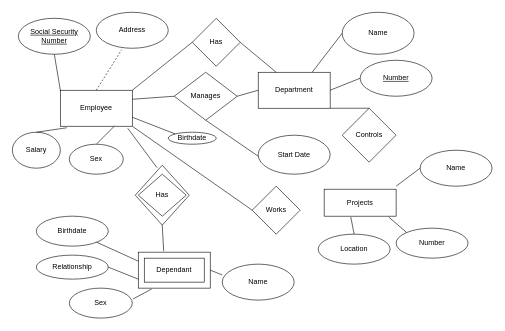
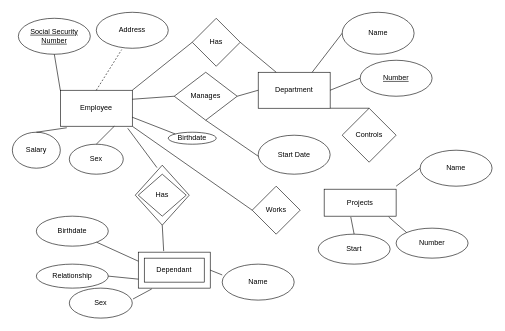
  <mxCell id="0" />
  <mxCell id="1" parent="0" />
  <mxCell id="2" value="Employee" style="rounded=0;whiteSpace=wrap;html=1;" vertex="1" parent="1"><mxGeometry x="100" y="150" width="120" height="60" as="geometry" /></mxCell>
  <mxCell id="3" value="Social Security Number" style="ellipse;whiteSpace=wrap;html=1;fontStyle=4" vertex="1" parent="1"><mxGeometry y="30" width="120" height="60" as="geometry" x="30" /></mxCell>
  <mxCell id="4" value="Salary" style="ellipse;whiteSpace=wrap;html=1;" vertex="1" parent="1"><mxGeometry x="20" y="220" width="80" height="60" as="geometry" /></mxCell>
  <mxCell id="5" value="Address" style="ellipse;whiteSpace=wrap;html=1;" vertex="1" parent="1"><mxGeometry x="160" y="20" width="120" height="60" as="geometry" /></mxCell>
  <mxCell id="6" value="" style="endArrow=none;html=1;rounded=0;entryX=0.5;entryY=1;entryDx=0;entryDy=0;" edge="1" parent="1" target="3"><mxGeometry width="50" height="50" relative="1" as="geometry"><mxPoint x="100" y="150" as="sourcePoint" /><mxPoint x="150" y="100" as="targetPoint" /></mxGeometry></mxCell>
  <mxCell id="7" value="" style="endArrow=none;html=1;rounded=0;entryX=0.353;entryY=1.037;entryDx=0;entryDy=0;entryPerimeter=0;exitX=0.5;exitY=0;exitDx=0;exitDy=0;dashed=1;" edge="1" parent="1" source="2" target="5"><mxGeometry width="50" height="50" relative="1" as="geometry"><mxPoint x="430" y="260" as="sourcePoint" /><mxPoint x="480" y="210" as="targetPoint" /></mxGeometry></mxCell>
  <mxCell id="8" value="Sex" style="ellipse;whiteSpace=wrap;html=1;" vertex="1" parent="1"><mxGeometry x="115" y="240" width="90" height="50" as="geometry" /></mxCell>
  <mxCell id="9" value="" style="endArrow=none;html=1;rounded=0;entryX=0.75;entryY=1;entryDx=0;entryDy=0;exitX=0.5;exitY=0;exitDx=0;exitDy=0;" edge="1" parent="1" source="8" target="2"><mxGeometry width="50" height="50" relative="1" as="geometry"><mxPoint x="190" y="240" as="sourcePoint" /><mxPoint x="480" y="210" as="targetPoint" /></mxGeometry></mxCell>
  <mxCell id="10" value="" style="rhombus;whiteSpace=wrap;html=1;" vertex="1" parent="1"><mxGeometry x="225" y="275" width="90" height="100" as="geometry" /></mxCell>
  <mxCell id="11" value="" style="endArrow=none;html=1;rounded=0;exitX=0.5;exitY=0;exitDx=0;exitDy=0;entryX=0.09;entryY=1.043;entryDx=0;entryDy=0;entryPerimeter=0;" edge="1" parent="1" source="4" target="2"><mxGeometry width="50" height="50" relative="1" as="geometry"><mxPoint x="430" y="260" as="sourcePoint" /><mxPoint x="480" y="210" as="targetPoint" /></mxGeometry></mxCell>
  <mxCell id="12" value="Has" style="rhombus;whiteSpace=wrap;html=1;" vertex="1" parent="1"><mxGeometry x="230" y="290" width="80" height="70" as="geometry" /></mxCell>
  <mxCell id="13" value="" style="endArrow=none;html=1;rounded=0;entryX=0.937;entryY=1.057;entryDx=0;entryDy=0;entryPerimeter=0;exitX=0.402;exitY=0.04;exitDx=0;exitDy=0;exitPerimeter=0;" edge="1" parent="1" source="10" target="2"><mxGeometry width="50" height="50" relative="1" as="geometry"><mxPoint x="270" y="290" as="sourcePoint" /><mxPoint x="480" y="210" as="targetPoint" /></mxGeometry></mxCell>
  <mxCell id="14" value="" style="rounded=0;whiteSpace=wrap;html=1;" vertex="1" parent="1"><mxGeometry x="230" y="420" width="120" height="60" as="geometry" /></mxCell>
  <mxCell id="15" value="Dependant" style="rounded=0;whiteSpace=wrap;html=1;" vertex="1" parent="1"><mxGeometry x="240" y="430" width="100" height="40" as="geometry" /></mxCell>
  <mxCell id="16" value="" style="endArrow=none;html=1;rounded=0;exitX=0.353;exitY=-0.03;exitDx=0;exitDy=0;exitPerimeter=0;entryX=0.5;entryY=1;entryDx=0;entryDy=0;" edge="1" parent="1" source="14" target="10"><mxGeometry width="50" height="50" relative="1" as="geometry"><mxPoint x="430" y="260" as="sourcePoint" /><mxPoint x="480" y="210" as="targetPoint" /></mxGeometry></mxCell>
- <mxCell id="17" value="Relationship" style="ellipse;whiteSpace=wrap;html=1;" vertex="1" parent="1"><mxGeometry x="60" y="425" width="120" height="40" as="geometry" /></mxCell>
+ <mxCell id="17" value="Relationship" style="ellipse;whiteSpace=wrap;html=1;" vertex="1" parent="1"><mxGeometry x="60" y="440" width="120" height="40" as="geometry" /></mxCell>
  <mxCell id="18" value="" style="endArrow=none;html=1;rounded=0;exitX=1;exitY=0.5;exitDx=0;exitDy=0;entryX=0;entryY=0.75;entryDx=0;entryDy=0;" edge="1" parent="1" source="17" target="14"><mxGeometry width="50" height="50" relative="1" as="geometry"><mxPoint x="430" y="260" as="sourcePoint" /><mxPoint x="480" y="210" as="targetPoint" /></mxGeometry></mxCell>
  <mxCell id="19" value="Birthdate" style="ellipse;whiteSpace=wrap;html=1;" vertex="1" parent="1"><mxGeometry x="60" y="360" width="120" height="50" as="geometry" /></mxCell>
  <mxCell id="20" style="edgeStyle=orthogonalEdgeStyle;rounded=0;orthogonalLoop=1;jettySize=auto;html=1;exitX=0.5;exitY=1;exitDx=0;exitDy=0;" edge="1" parent="1" source="19" target="19"><mxGeometry relative="1" as="geometry" /></mxCell>
  <mxCell id="21" value="" style="endArrow=none;html=1;rounded=0;exitX=0;exitY=0.25;exitDx=0;exitDy=0;" edge="1" parent="1" source="14" target="19"><mxGeometry width="50" height="50" relative="1" as="geometry"><mxPoint x="430" y="260" as="sourcePoint" /><mxPoint x="480" y="210" as="targetPoint" /></mxGeometry></mxCell>
  <mxCell id="22" value="Sex" style="ellipse;whiteSpace=wrap;html=1;" vertex="1" parent="1"><mxGeometry x="115" y="480" width="105" height="50" as="geometry" /></mxCell>
  <mxCell id="23" value="" style="endArrow=none;html=1;rounded=0;exitX=1.011;exitY=0.364;exitDx=0;exitDy=0;exitPerimeter=0;entryX=0.187;entryY=1.023;entryDx=0;entryDy=0;entryPerimeter=0;" edge="1" parent="1" source="22" target="14"><mxGeometry width="50" height="50" relative="1" as="geometry"><mxPoint x="430" y="260" as="sourcePoint" /><mxPoint x="480" y="210" as="targetPoint" /></mxGeometry></mxCell>
  <mxCell id="24" value="Name" style="ellipse;whiteSpace=wrap;html=1;" vertex="1" parent="1"><mxGeometry x="370" y="440" width="120" height="60" as="geometry" /></mxCell>
  <mxCell id="25" value="" style="endArrow=none;html=1;rounded=0;entryX=1;entryY=0.5;entryDx=0;entryDy=0;" edge="1" parent="1" target="14"><mxGeometry width="50" height="50" relative="1" as="geometry"><mxPoint x="370" y="458" as="sourcePoint" /><mxPoint x="480" y="210" as="targetPoint" /></mxGeometry></mxCell>
  <mxCell id="26" value="Birthdate" style="ellipse;whiteSpace=wrap;html=1;" vertex="1" parent="1"><mxGeometry x="280" y="220" width="80" height="20" as="geometry" /></mxCell>
  <mxCell id="27" value="" style="endArrow=none;html=1;rounded=0;entryX=1;entryY=0.75;entryDx=0;entryDy=0;exitX=0;exitY=0;exitDx=0;exitDy=0;" edge="1" parent="1" source="26" target="2"><mxGeometry width="50" height="50" relative="1" as="geometry"><mxPoint x="430" y="260" as="sourcePoint" /><mxPoint x="480" y="210" as="targetPoint" /></mxGeometry></mxCell>
  <mxCell id="28" value="Manages" style="rhombus;whiteSpace=wrap;html=1;" vertex="1" parent="1"><mxGeometry x="290" y="120" width="105" height="80" as="geometry" /></mxCell>
  <mxCell id="29" value="" style="endArrow=none;html=1;rounded=0;entryX=1;entryY=0.25;entryDx=0;entryDy=0;exitX=0;exitY=0.5;exitDx=0;exitDy=0;" edge="1" parent="1" source="28" target="2"><mxGeometry width="50" height="50" relative="1" as="geometry"><mxPoint x="430" y="260" as="sourcePoint" /><mxPoint x="480" y="210" as="targetPoint" /></mxGeometry></mxCell>
  <mxCell id="30" value="Start Date" style="ellipse;whiteSpace=wrap;html=1;" vertex="1" parent="1"><mxGeometry x="430" y="225" width="120" height="65" as="geometry" /></mxCell>
  <mxCell id="31" value="" style="endArrow=none;html=1;rounded=0;entryX=0.5;entryY=1;entryDx=0;entryDy=0;" edge="1" parent="1" target="28"><mxGeometry width="50" height="50" relative="1" as="geometry"><mxPoint x="430" y="260" as="sourcePoint" /><mxPoint x="480" y="210" as="targetPoint" /></mxGeometry></mxCell>
  <mxCell id="32" value="Department" style="rounded=0;whiteSpace=wrap;html=1;" vertex="1" parent="1"><mxGeometry x="430" y="120" width="120" height="60" as="geometry" /></mxCell>
  <mxCell id="33" value="" style="endArrow=none;html=1;rounded=0;entryX=1;entryY=0.5;entryDx=0;entryDy=0;exitX=0;exitY=0.5;exitDx=0;exitDy=0;" edge="1" parent="1" source="32" target="28"><mxGeometry width="50" height="50" relative="1" as="geometry"><mxPoint x="430" y="260" as="sourcePoint" /><mxPoint x="480" y="210" as="targetPoint" /></mxGeometry></mxCell>
  <mxCell id="34" value="Has" style="rhombus;whiteSpace=wrap;html=1;" vertex="1" parent="1"><mxGeometry x="320" y="30" width="80" height="80" as="geometry" /></mxCell>
  <mxCell id="35" value="" style="endArrow=none;html=1;rounded=0;entryX=1;entryY=0;entryDx=0;entryDy=0;exitX=0;exitY=0.5;exitDx=0;exitDy=0;" edge="1" parent="1" source="34" target="2"><mxGeometry width="50" height="50" relative="1" as="geometry"><mxPoint x="430" y="260" as="sourcePoint" /><mxPoint x="480" y="210" as="targetPoint" /></mxGeometry></mxCell>
  <mxCell id="36" value="" style="endArrow=none;html=1;rounded=0;entryX=1;entryY=0.5;entryDx=0;entryDy=0;exitX=0.25;exitY=0;exitDx=0;exitDy=0;" edge="1" parent="1" source="32" target="34"><mxGeometry width="50" height="50" relative="1" as="geometry"><mxPoint x="430" y="260" as="sourcePoint" /><mxPoint x="480" y="210" as="targetPoint" /></mxGeometry></mxCell>
  <mxCell id="37" value="Name" style="ellipse;whiteSpace=wrap;html=1;" vertex="1" parent="1"><mxGeometry x="570" y="20" width="120" height="70" as="geometry" /></mxCell>
  <mxCell id="38" value="" style="endArrow=none;html=1;rounded=0;entryX=0.75;entryY=0;entryDx=0;entryDy=0;exitX=0;exitY=0.5;exitDx=0;exitDy=0;" edge="1" parent="1" source="37" target="32"><mxGeometry width="50" height="50" relative="1" as="geometry"><mxPoint x="430" y="260" as="sourcePoint" /><mxPoint x="480" y="210" as="targetPoint" /></mxGeometry></mxCell>
  <mxCell id="39" value="Number" style="ellipse;whiteSpace=wrap;html=1;fontStyle=4" vertex="1" parent="1"><mxGeometry x="600" y="100" width="120" height="60" as="geometry" /></mxCell>
  <mxCell id="40" value="" style="endArrow=none;html=1;rounded=0;entryX=1;entryY=0.5;entryDx=0;entryDy=0;exitX=0;exitY=0.5;exitDx=0;exitDy=0;" edge="1" parent="1" source="39" target="32"><mxGeometry width="50" height="50" relative="1" as="geometry"><mxPoint x="430" y="260" as="sourcePoint" /><mxPoint x="480" y="210" as="targetPoint" /></mxGeometry></mxCell>
  <mxCell id="41" value="Controls" style="rhombus;whiteSpace=wrap;html=1;" vertex="1" parent="1"><mxGeometry x="570" y="180" width="90" height="90" as="geometry" /></mxCell>
  <mxCell id="42" value="" style="endArrow=none;html=1;rounded=0;entryX=1;entryY=1;entryDx=0;entryDy=0;exitX=0.5;exitY=0;exitDx=0;exitDy=0;" edge="1" parent="1" source="41" target="32"><mxGeometry width="50" height="50" relative="1" as="geometry"><mxPoint x="430" y="260" as="sourcePoint" /><mxPoint x="480" y="210" as="targetPoint" /></mxGeometry></mxCell>
  <mxCell id="43" value="Works" style="rhombus;whiteSpace=wrap;html=1;" vertex="1" parent="1"><mxGeometry x="420" y="310" width="80" height="80" as="geometry" /></mxCell>
  <mxCell id="44" value="" style="endArrow=none;html=1;rounded=0;exitX=0;exitY=0.5;exitDx=0;exitDy=0;entryX=1;entryY=1;entryDx=0;entryDy=0;" edge="1" parent="1" source="43" target="2"><mxGeometry width="50" height="50" relative="1" as="geometry"><mxPoint x="430" y="260" as="sourcePoint" /><mxPoint x="480" y="210" as="targetPoint" /></mxGeometry></mxCell>
  <mxCell id="45" value="Projects" style="rounded=0;whiteSpace=wrap;html=1;" vertex="1" parent="1"><mxGeometry x="540" y="315" width="120" height="45" as="geometry" /></mxCell>
- <mxCell id="46" value="Location" style="ellipse;whiteSpace=wrap;html=1;" vertex="1" parent="1"><mxGeometry x="530" y="390" width="120" height="50" as="geometry" /></mxCell>
+ <mxCell id="46" value="Start" style="ellipse;whiteSpace=wrap;html=1;" vertex="1" parent="1"><mxGeometry x="530" y="390" width="120" height="50" as="geometry" /></mxCell>
  <mxCell id="47" value="" style="endArrow=none;html=1;rounded=0;entryX=0.37;entryY=1.031;entryDx=0;entryDy=0;entryPerimeter=0;exitX=0.5;exitY=0;exitDx=0;exitDy=0;" edge="1" parent="1" source="46" target="45"><mxGeometry width="50" height="50" relative="1" as="geometry"><mxPoint x="430" y="260" as="sourcePoint" /><mxPoint x="480" y="210" as="targetPoint" /></mxGeometry></mxCell>
  <mxCell id="48" value="Number" style="ellipse;whiteSpace=wrap;html=1;" vertex="1" parent="1"><mxGeometry x="660" y="380" width="120" height="50" as="geometry" /></mxCell>
  <mxCell id="49" value="" style="endArrow=none;html=1;rounded=0;entryX=0.897;entryY=1.031;entryDx=0;entryDy=0;entryPerimeter=0;exitX=0;exitY=0;exitDx=0;exitDy=0;" edge="1" parent="1" source="48" target="45"><mxGeometry width="50" height="50" relative="1" as="geometry"><mxPoint x="430" y="260" as="sourcePoint" /><mxPoint x="480" y="210" as="targetPoint" /></mxGeometry></mxCell>
  <mxCell id="50" value="Name" style="ellipse;whiteSpace=wrap;html=1;" vertex="1" parent="1"><mxGeometry x="700" y="250" width="120" height="60" as="geometry" /></mxCell>
  <mxCell id="51" value="" style="endArrow=none;html=1;rounded=0;entryX=0;entryY=0.5;entryDx=0;entryDy=0;" edge="1" parent="1" target="50"><mxGeometry width="50" height="50" relative="1" as="geometry"><mxPoint x="660" y="310" as="sourcePoint" /><mxPoint x="480" y="210" as="targetPoint" /></mxGeometry></mxCell>
